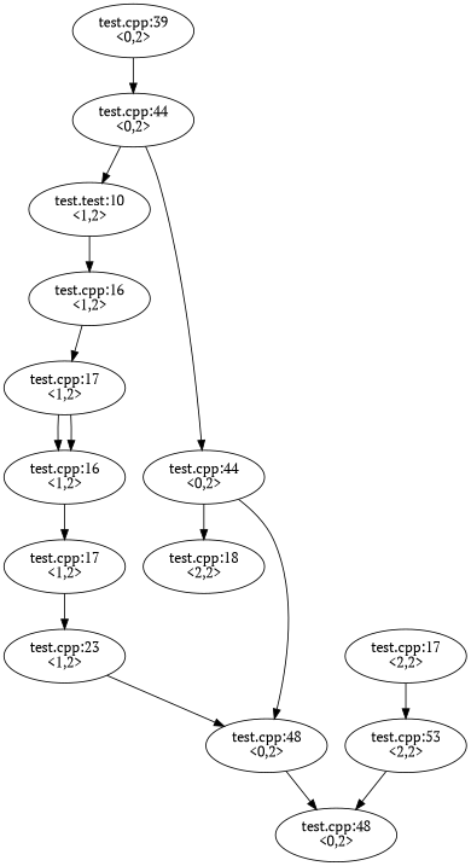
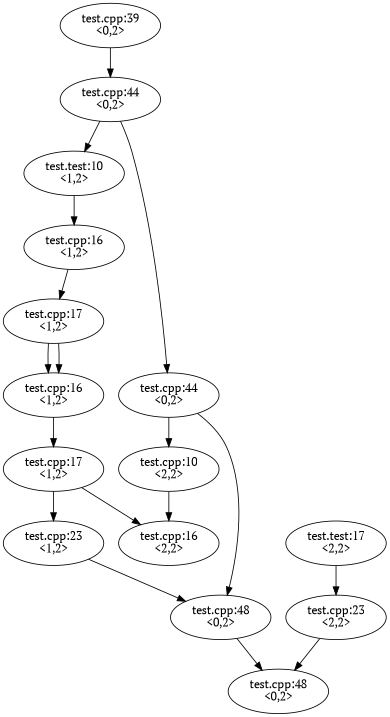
  digraph {
    fontname="PT Serif"
    node [fontname="PT Serif"]
    edge [fontname="PT Serif"]
    n1 [label="test.cpp:39\n<0,2>"]
    n2 [label="test.cpp:44\n<0,2>"]
    n3 [label="test.test:10\n<1,2>"]
    n4 [label="test.cpp:44\n<0,2>"]
    n5 [label="test.cpp:16\n<1,2>"]
-   n6 [label="test.cpp:18\n<2,2>"]
+   n6 [label="test.cpp:10\n<2,2>"]
    n7 [label="test.cpp:48\n<0,2>"]
    n8 [label="test.cpp:17\n<1,2>"]
+   n9 [label="test.cpp:16\n<2,2>"]
    n10 [label="test.cpp:48\n<0,2>"]
    n11 [label="test.cpp:16\n<1,2>"]
    n12 [label="test.cpp:17\n<1,2>"]
    n13 [label="test.cpp:23\n<1,2>"]
-   n14 [label="test.cpp:17\n<2,2>"]
-   n15 [label="test.cpp:53\n<2,2>"]
+   n14 [label="test.test:17\n<2,2>"]
+   n15 [label="test.cpp:23\n<2,2>"]
    n1 -> n2
    n2 -> n3
    n2 -> n4
    n3 -> n5
    n4 -> n6
    n4 -> n7
    n5 -> n8
+   n6 -> n9
    n7 -> n10
    n8 -> n11
    n8 -> n11
    n11 -> n12
+   n12 -> n9
    n12 -> n13
    n13 -> n7
    n14 -> n15
    n15 -> n10
  }
